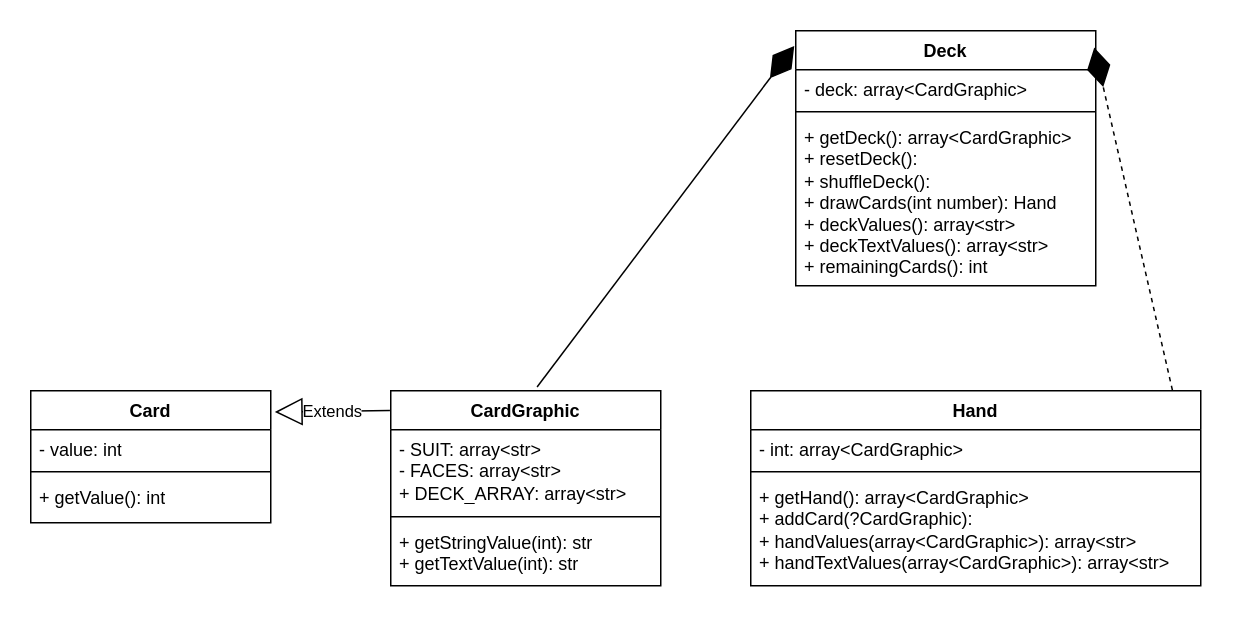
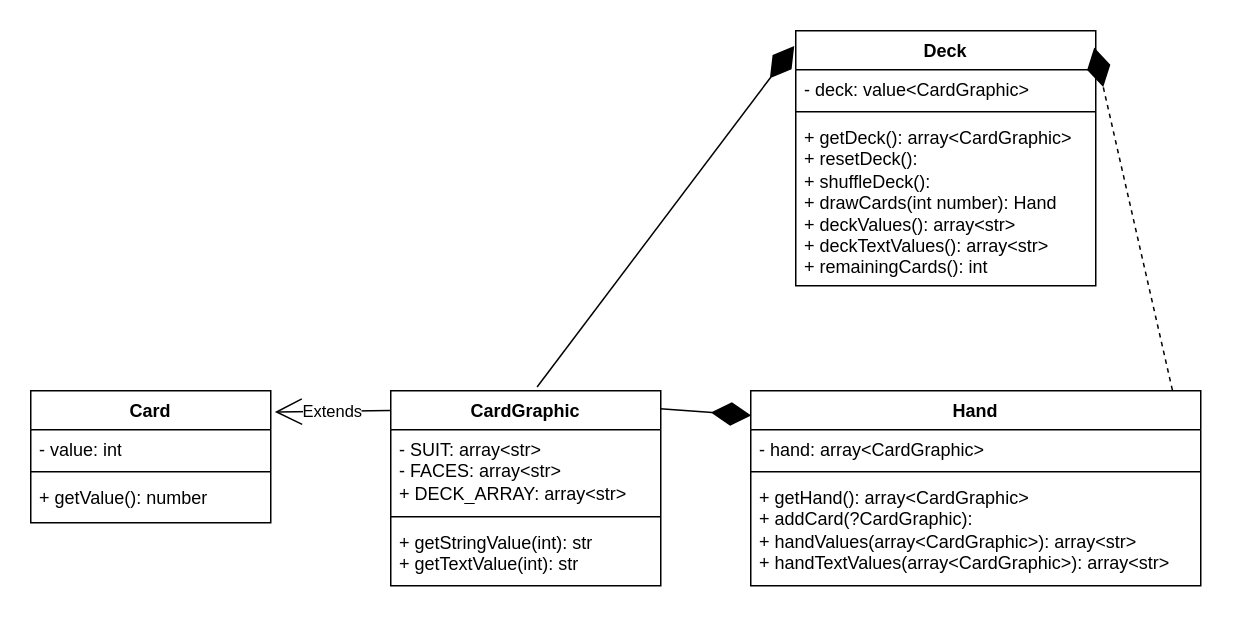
  <mxCell id="0" />
  <mxCell id="1" parent="0" />
  <mxCell id="2" value="Card" style="swimlane;fontStyle=1;align=center;verticalAlign=top;childLayout=stackLayout;horizontal=1;startSize=26;horizontalStack=0;resizeParent=1;resizeParentMax=0;resizeLast=0;collapsible=1;marginBottom=0;whiteSpace=wrap;html=1;" parent="1" vertex="1"><mxGeometry x="20" y="260" width="160" height="88" as="geometry" /></mxCell>
  <mxCell id="3" value="&lt;div&gt;&lt;span style=&quot;background-color: transparent; color: light-dark(rgb(0, 0, 0), rgb(255, 255, 255));&quot;&gt;- value: int&lt;/span&gt;&lt;/div&gt;" style="text;strokeColor=none;fillColor=none;align=left;verticalAlign=top;spacingLeft=4;spacingRight=4;overflow=hidden;rotatable=0;points=[[0,0.5],[1,0.5]];portConstraint=eastwest;whiteSpace=wrap;html=1;" parent="2" vertex="1"><mxGeometry y="26" width="160" height="24" as="geometry" /></mxCell>
  <mxCell id="4" value="" style="line;strokeWidth=1;fillColor=none;align=left;verticalAlign=middle;spacingTop=-1;spacingLeft=3;spacingRight=3;rotatable=0;labelPosition=right;points=[];portConstraint=eastwest;strokeColor=inherit;" parent="2" vertex="1"><mxGeometry y="50" width="160" height="8" as="geometry" /></mxCell>
- <mxCell id="5" value="+ getValue(): int" style="text;strokeColor=none;fillColor=none;align=left;verticalAlign=top;spacingLeft=4;spacingRight=4;overflow=hidden;rotatable=0;points=[[0,0.5],[1,0.5]];portConstraint=eastwest;whiteSpace=wrap;html=1;" parent="2" vertex="1"><mxGeometry y="58" width="160" height="30" as="geometry" /></mxCell>
+ <mxCell id="5" value="+ getValue(): number" style="text;strokeColor=none;fillColor=none;align=left;verticalAlign=top;spacingLeft=4;spacingRight=4;overflow=hidden;rotatable=0;points=[[0,0.5],[1,0.5]];portConstraint=eastwest;whiteSpace=wrap;html=1;" parent="2" vertex="1"><mxGeometry y="58" width="160" height="30" as="geometry" /></mxCell>
  <mxCell id="6" value="CardGraphic" style="swimlane;fontStyle=1;align=center;verticalAlign=top;childLayout=stackLayout;horizontal=1;startSize=26;horizontalStack=0;resizeParent=1;resizeParentMax=0;resizeLast=0;collapsible=1;marginBottom=0;whiteSpace=wrap;html=1;" parent="1" vertex="1"><mxGeometry x="260" y="260" width="180" height="130" as="geometry" /></mxCell>
  <mxCell id="7" value="- SUIT: array&amp;lt;str&amp;gt;&lt;div&gt;- FACES: array&amp;lt;str&amp;gt;&lt;/div&gt;&lt;div&gt;+ DECK_ARRAY: array&amp;lt;str&amp;gt;&lt;/div&gt;" style="text;strokeColor=none;fillColor=none;align=left;verticalAlign=top;spacingLeft=4;spacingRight=4;overflow=hidden;rotatable=0;points=[[0,0.5],[1,0.5]];portConstraint=eastwest;whiteSpace=wrap;html=1;" parent="6" vertex="1"><mxGeometry y="26" width="180" height="54" as="geometry" /></mxCell>
  <mxCell id="8" value="" style="line;strokeWidth=1;fillColor=none;align=left;verticalAlign=middle;spacingTop=-1;spacingLeft=3;spacingRight=3;rotatable=0;labelPosition=right;points=[];portConstraint=eastwest;strokeColor=inherit;" parent="6" vertex="1"><mxGeometry y="80" width="180" height="8" as="geometry" /></mxCell>
  <mxCell id="9" value="+ getStringValue(int): str&lt;div&gt;+ getTextValue(int): str&lt;/div&gt;" style="text;strokeColor=none;fillColor=none;align=left;verticalAlign=top;spacingLeft=4;spacingRight=4;overflow=hidden;rotatable=0;points=[[0,0.5],[1,0.5]];portConstraint=eastwest;whiteSpace=wrap;html=1;" parent="6" vertex="1"><mxGeometry y="88" width="180" height="42" as="geometry" /></mxCell>
  <mxCell id="10" value="Hand" style="swimlane;fontStyle=1;align=center;verticalAlign=top;childLayout=stackLayout;horizontal=1;startSize=26;horizontalStack=0;resizeParent=1;resizeParentMax=0;resizeLast=0;collapsible=1;marginBottom=0;whiteSpace=wrap;html=1;" parent="1" vertex="1"><mxGeometry x="500" y="260" width="300" height="130" as="geometry" /></mxCell>
- <mxCell id="11" value="- int: array&amp;lt;CardGraphic&amp;gt;" style="text;strokeColor=none;fillColor=none;align=left;verticalAlign=top;spacingLeft=4;spacingRight=4;overflow=hidden;rotatable=0;points=[[0,0.5],[1,0.5]];portConstraint=eastwest;whiteSpace=wrap;html=1;" parent="10" vertex="1"><mxGeometry y="26" width="300" height="24" as="geometry" /></mxCell>
+ <mxCell id="11" value="- hand: array&amp;lt;CardGraphic&amp;gt;" style="text;strokeColor=none;fillColor=none;align=left;verticalAlign=top;spacingLeft=4;spacingRight=4;overflow=hidden;rotatable=0;points=[[0,0.5],[1,0.5]];portConstraint=eastwest;whiteSpace=wrap;html=1;" parent="10" vertex="1"><mxGeometry y="26" width="300" height="24" as="geometry" /></mxCell>
  <mxCell id="12" value="" style="line;strokeWidth=1;fillColor=none;align=left;verticalAlign=middle;spacingTop=-1;spacingLeft=3;spacingRight=3;rotatable=0;labelPosition=right;points=[];portConstraint=eastwest;strokeColor=inherit;" parent="10" vertex="1"><mxGeometry y="50" width="300" height="8" as="geometry" /></mxCell>
  <mxCell id="13" value="&lt;div&gt;+ getHand():&amp;nbsp;&lt;span style=&quot;background-color: transparent; color: light-dark(rgb(0, 0, 0), rgb(255, 255, 255));&quot;&gt;array&amp;lt;CardGraphic&amp;gt;&lt;/span&gt;&lt;/div&gt;&lt;div&gt;&lt;span style=&quot;background-color: transparent; color: light-dark(rgb(0, 0, 0), rgb(255, 255, 255));&quot;&gt;+ addCard(?&lt;/span&gt;&lt;span style=&quot;background-color: transparent; color: light-dark(rgb(0, 0, 0), rgb(255, 255, 255));&quot;&gt;CardGraphic&lt;/span&gt;&lt;span style=&quot;background-color: transparent; color: light-dark(rgb(0, 0, 0), rgb(255, 255, 255));&quot;&gt;):&lt;/span&gt;&lt;/div&gt;+ handValues(array&amp;lt;CardGraphic&amp;gt;): array&amp;lt;str&amp;gt;&lt;div&gt;+ handTextValues(array&amp;lt;CardGraphic&amp;gt;): array&amp;lt;str&amp;gt;&lt;/div&gt;" style="text;strokeColor=none;fillColor=none;align=left;verticalAlign=top;spacingLeft=4;spacingRight=4;overflow=hidden;rotatable=0;points=[[0,0.5],[1,0.5]];portConstraint=eastwest;whiteSpace=wrap;html=1;" parent="10" vertex="1"><mxGeometry y="58" width="300" height="72" as="geometry" /></mxCell>
+ <mxCell id="14" value="" style="endArrow=diamondThin;endFill=1;endSize=24;html=1;rounded=0;exitX=0.998;exitY=0.092;exitDx=0;exitDy=0;exitPerimeter=0;entryX=0.001;entryY=0.127;entryDx=0;entryDy=0;entryPerimeter=0;" parent="1" source="6" target="10" edge="1"><mxGeometry width="160" relative="1" as="geometry"><mxPoint x="530" y="250" as="sourcePoint" /><mxPoint x="490" y="310" as="targetPoint" /></mxGeometry></mxCell>
  <mxCell id="15" value="Deck" style="swimlane;fontStyle=1;align=center;verticalAlign=top;childLayout=stackLayout;horizontal=1;startSize=26;horizontalStack=0;resizeParent=1;resizeParentMax=0;resizeLast=0;collapsible=1;marginBottom=0;whiteSpace=wrap;html=1;" parent="1" vertex="1"><mxGeometry x="530" y="20" width="200" height="170" as="geometry" /></mxCell>
- <mxCell id="16" value="- deck: array&amp;lt;CardGraphic&amp;gt;" style="text;strokeColor=none;fillColor=none;align=left;verticalAlign=top;spacingLeft=4;spacingRight=4;overflow=hidden;rotatable=0;points=[[0,0.5],[1,0.5]];portConstraint=eastwest;whiteSpace=wrap;html=1;" parent="15" vertex="1"><mxGeometry y="26" width="200" height="24" as="geometry" /></mxCell>
+ <mxCell id="16" value="- deck: value&amp;lt;CardGraphic&amp;gt;" style="text;strokeColor=none;fillColor=none;align=left;verticalAlign=top;spacingLeft=4;spacingRight=4;overflow=hidden;rotatable=0;points=[[0,0.5],[1,0.5]];portConstraint=eastwest;whiteSpace=wrap;html=1;" parent="15" vertex="1"><mxGeometry y="26" width="200" height="24" as="geometry" /></mxCell>
  <mxCell id="17" value="" style="line;strokeWidth=1;fillColor=none;align=left;verticalAlign=middle;spacingTop=-1;spacingLeft=3;spacingRight=3;rotatable=0;labelPosition=right;points=[];portConstraint=eastwest;strokeColor=inherit;" parent="15" vertex="1"><mxGeometry y="50" width="200" height="8" as="geometry" /></mxCell>
  <mxCell id="18" value="&lt;div&gt;+ getDeck():&amp;nbsp;&lt;span style=&quot;background-color: transparent; color: light-dark(rgb(0, 0, 0), rgb(255, 255, 255));&quot;&gt;array&amp;lt;CardGraphic&amp;gt;&lt;/span&gt;&lt;/div&gt;+ resetDeck():&lt;div&gt;+ shuffleDeck():&lt;/div&gt;&lt;div&gt;+ drawCards(int number): Hand&lt;/div&gt;&lt;div&gt;+ deckValues(): array&amp;lt;str&amp;gt;&lt;/div&gt;&lt;div&gt;+ deckTextValues(): array&amp;lt;str&amp;gt;&lt;/div&gt;&lt;div&gt;+ remainingCards(): int&lt;/div&gt;" style="text;strokeColor=none;fillColor=none;align=left;verticalAlign=top;spacingLeft=4;spacingRight=4;overflow=hidden;rotatable=0;points=[[0,0.5],[1,0.5]];portConstraint=eastwest;whiteSpace=wrap;html=1;" parent="15" vertex="1"><mxGeometry y="58" width="200" height="112" as="geometry" /></mxCell>
  <mxCell id="19" value="" style="endArrow=diamondThin;endFill=1;endSize=24;html=1;rounded=0;entryX=-0.005;entryY=0.06;entryDx=0;entryDy=0;entryPerimeter=0;exitX=0.542;exitY=-0.019;exitDx=0;exitDy=0;exitPerimeter=0;" parent="1" source="6" target="15" edge="1"><mxGeometry width="160" relative="1" as="geometry"><mxPoint x="440" y="270" as="sourcePoint" /><mxPoint x="560" y="520" as="targetPoint" /></mxGeometry></mxCell>
  <mxCell id="20" value="" style="endArrow=diamondThin;endFill=1;endSize=24;html=1;rounded=0;entryX=0.995;entryY=0.066;entryDx=0;entryDy=0;entryPerimeter=0;exitX=0.937;exitY=-0.003;exitDx=0;exitDy=0;exitPerimeter=0;dashed=1;" parent="1" source="10" target="15" edge="1"><mxGeometry width="160" relative="1" as="geometry"><mxPoint x="800" y="520" as="sourcePoint" /><mxPoint x="960" y="520" as="targetPoint" /></mxGeometry></mxCell>
- <mxCell id="21" value="Extends" style="endArrow=block;endSize=16;endFill=0;html=1;rounded=0;exitX=-0.003;exitY=0.101;exitDx=0;exitDy=0;exitPerimeter=0;entryX=1.017;entryY=0.161;entryDx=0;entryDy=0;entryPerimeter=0;" parent="1" source="6" target="2" edge="1"><mxGeometry width="160" relative="1" as="geometry"><mxPoint x="160" y="220" as="sourcePoint" /><mxPoint x="162" y="80" as="targetPoint" /></mxGeometry></mxCell>
+ <mxCell id="21" value="Extends" style="endArrow=open;endSize=16;endFill=0;html=1;rounded=0;exitX=-0.003;exitY=0.101;exitDx=0;exitDy=0;exitPerimeter=0;entryX=1.017;entryY=0.161;entryDx=0;entryDy=0;entryPerimeter=0;" parent="1" source="6" target="2" edge="1"><mxGeometry width="160" relative="1" as="geometry"><mxPoint x="160" y="220" as="sourcePoint" /><mxPoint x="162" y="80" as="targetPoint" /></mxGeometry></mxCell>
